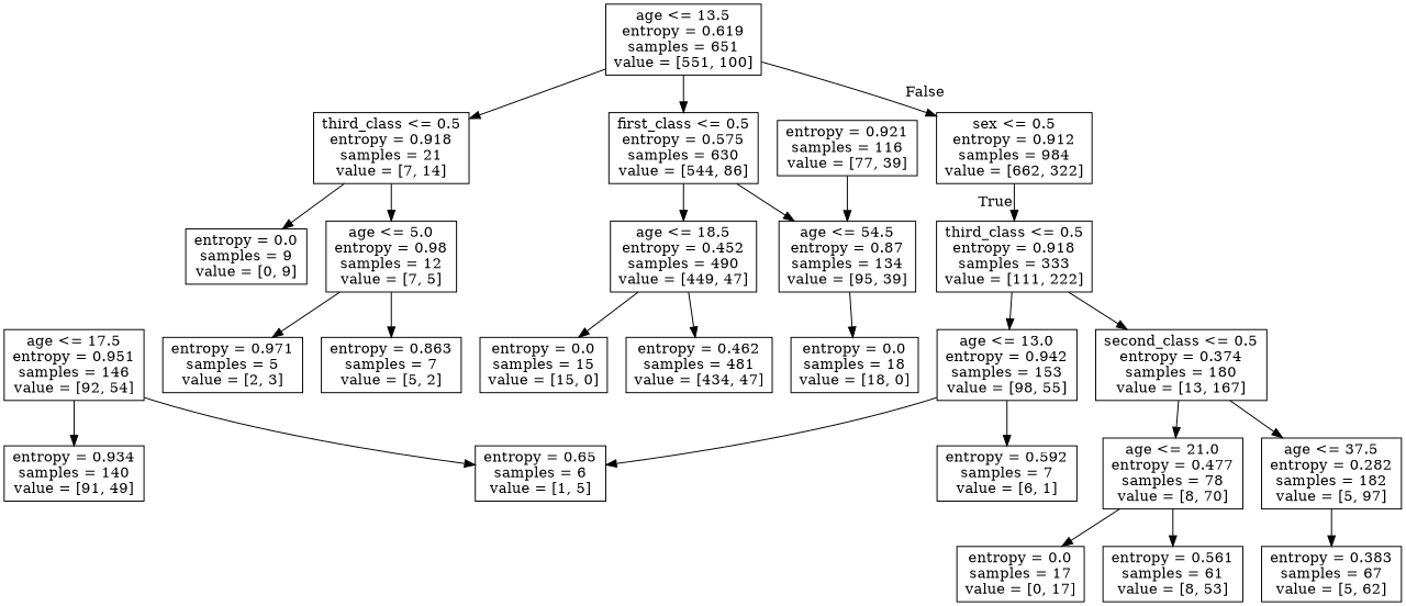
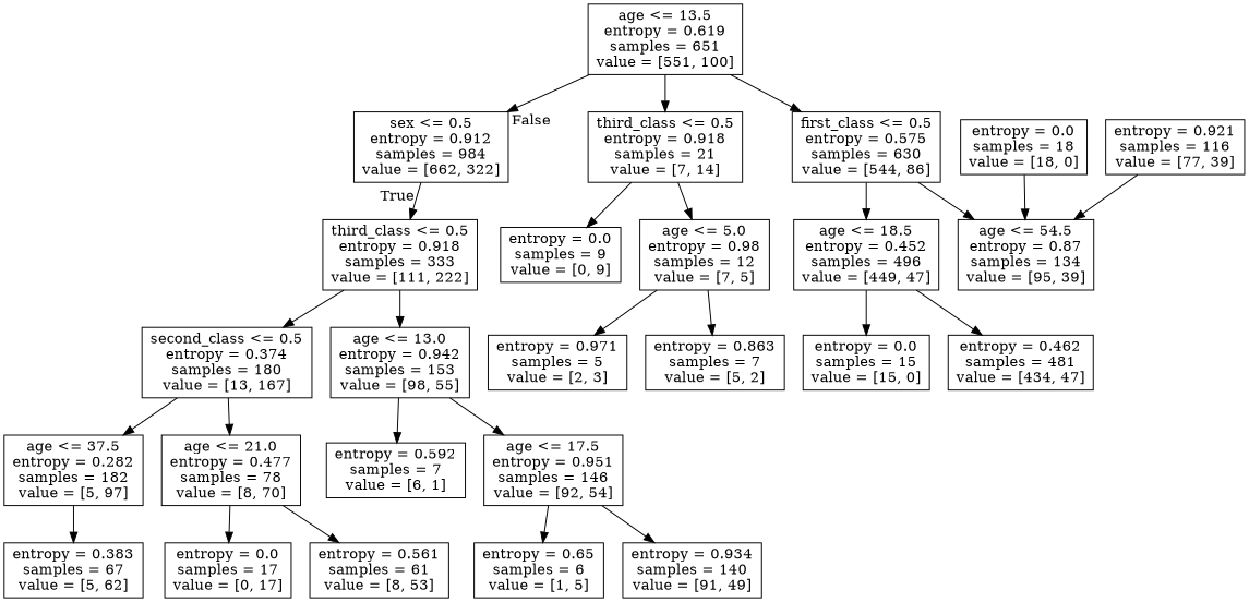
  digraph {
    node [shape=box]
    n1 [label="sex <= 0.5\nentropy = 0.912\nsamples = 984\nvalue = [662, 322]"]
    n2 [label="third_class <= 0.5\nentropy = 0.918\nsamples = 333\nvalue = [111, 222]"]
    n3 [label="second_class <= 0.5\nentropy = 0.374\nsamples = 180\nvalue = [13, 167]"]
    n4 [label="age <= 13.0\nentropy = 0.942\nsamples = 153\nvalue = [98, 55]"]
    n5 [label="age <= 13.5\nentropy = 0.619\nsamples = 651\nvalue = [551, 100]"]
    n6 [label="third_class <= 0.5\nentropy = 0.918\nsamples = 21\nvalue = [7, 14]"]
    n7 [label="first_class <= 0.5\nentropy = 0.575\nsamples = 630\nvalue = [544, 86]"]
    n8 [label="age <= 37.5\nentropy = 0.282\nsamples = 182\nvalue = [5, 97]"]
    n9 [label="age <= 21.0\nentropy = 0.477\nsamples = 78\nvalue = [8, 70]"]
    n10 [label="entropy = 0.592\nsamples = 7\nvalue = [6, 1]"]
    n11 [label="age <= 17.5\nentropy = 0.951\nsamples = 146\nvalue = [92, 54]"]
    n12 [label="entropy = 0.383\nsamples = 67\nvalue = [5, 62]"]
    n13 [label="entropy = 0.0\nsamples = 17\nvalue = [0, 17]"]
    n14 [label="entropy = 0.561\nsamples = 61\nvalue = [8, 53]"]
    n15 [label="entropy = 0.65\nsamples = 6\nvalue = [1, 5]"]
    n16 [label="entropy = 0.934\nsamples = 140\nvalue = [91, 49]"]
    n17 [label="entropy = 0.0\nsamples = 9\nvalue = [0, 9]"]
    n18 [label="age <= 5.0\nentropy = 0.98\nsamples = 12\nvalue = [7, 5]"]
-   n19 [label="age <= 18.5\nentropy = 0.452\nsamples = 490\nvalue = [449, 47]"]
+   n19 [label="age <= 18.5\nentropy = 0.452\nsamples = 496\nvalue = [449, 47]"]
    n20 [label="age <= 54.5\nentropy = 0.87\nsamples = 134\nvalue = [95, 39]"]
    n21 [label="entropy = 0.971\nsamples = 5\nvalue = [2, 3]"]
    n22 [label="entropy = 0.863\nsamples = 7\nvalue = [5, 2]"]
    n23 [label="entropy = 0.0\nsamples = 15\nvalue = [15, 0]"]
    n24 [label="entropy = 0.462\nsamples = 481\nvalue = [434, 47]"]
    n25 [label="entropy = 0.0\nsamples = 18\nvalue = [18, 0]"]
    n26 [label="entropy = 0.921\nsamples = 116\nvalue = [77, 39]"]
    n1 -> n2 [headlabel=True labelangle=45 labeldistance=2.5]
    n2 -> n3
    n2 -> n4
    n3 -> n8
    n3 -> n9
    n4 -> n10
-   n4 -> n15
+   n4 -> n11
    n5 -> n1 [headlabel=False labelangle=-45 labeldistance=2.5]
    n5 -> n6
    n5 -> n7
    n6 -> n17
    n6 -> n18
    n7 -> n19
    n7 -> n20
    n8 -> n12
    n9 -> n13
    n9 -> n14
    n11 -> n15
    n11 -> n16
    n18 -> n21
    n18 -> n22
    n19 -> n23
    n19 -> n24
-   n20 -> n25
+   n25 -> n20
    n26 -> n20
  }
